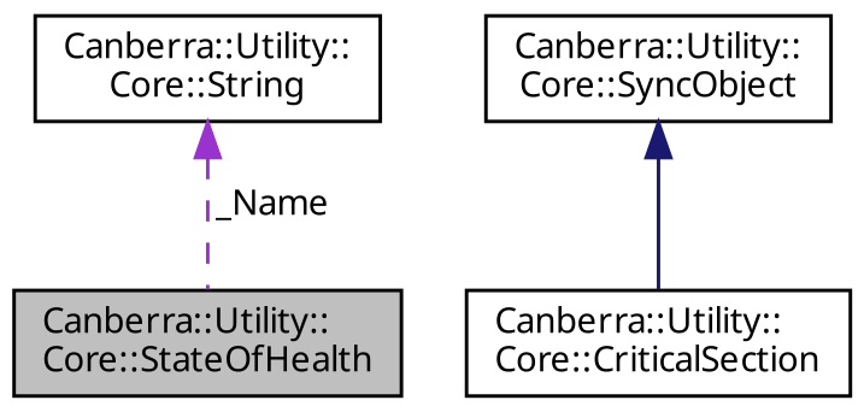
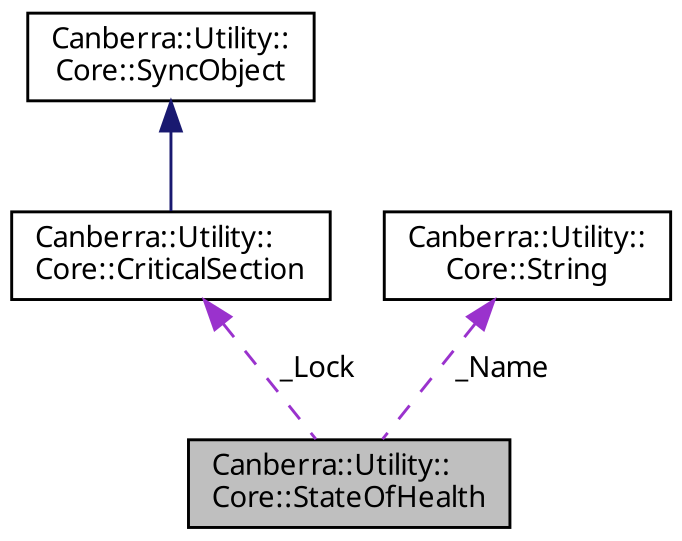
  digraph {
    fontname="Noto Sans"
    node [color=black fillcolor=white fontname="Noto Sans" fontsize=10 shape=record style=filled]
    edge [color=darkorchid3 dir=back fontname="Noto Sans" fontsize=10 labelfontname=Helvetica labelfontsize=10 style=dashed]
    n1 [fillcolor=grey75 fontcolor=black height=0.2 label="Canberra::Utility::\lCore::StateOfHealth" width=0.4]
    n2 [height=0.2 label="Canberra::Utility::\lCore::CriticalSection" width=0.4]
    n3 [height=0.2 label="Canberra::Utility::\lCore::SyncObject" width=0.4]
    n4 [height=0.2 label="Canberra::Utility::\lCore::String" width=0.4]
+   n2 -> n1 [label=" _Lock"]
    n3 -> n2 [color=midnightblue style=solid]
    n4 -> n1 [label=" _Name"]
  }
